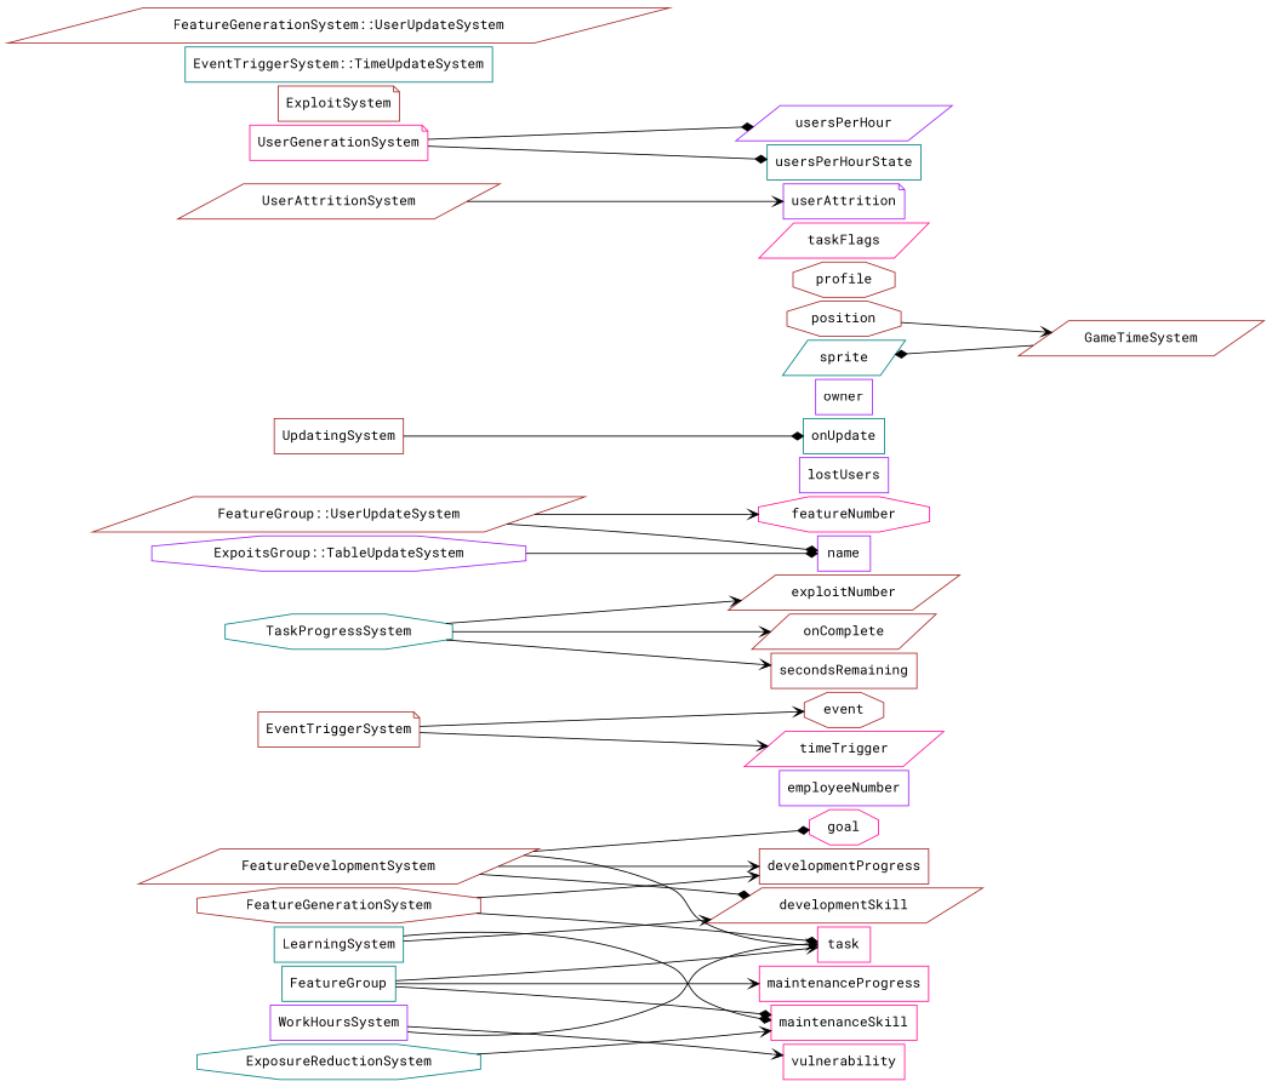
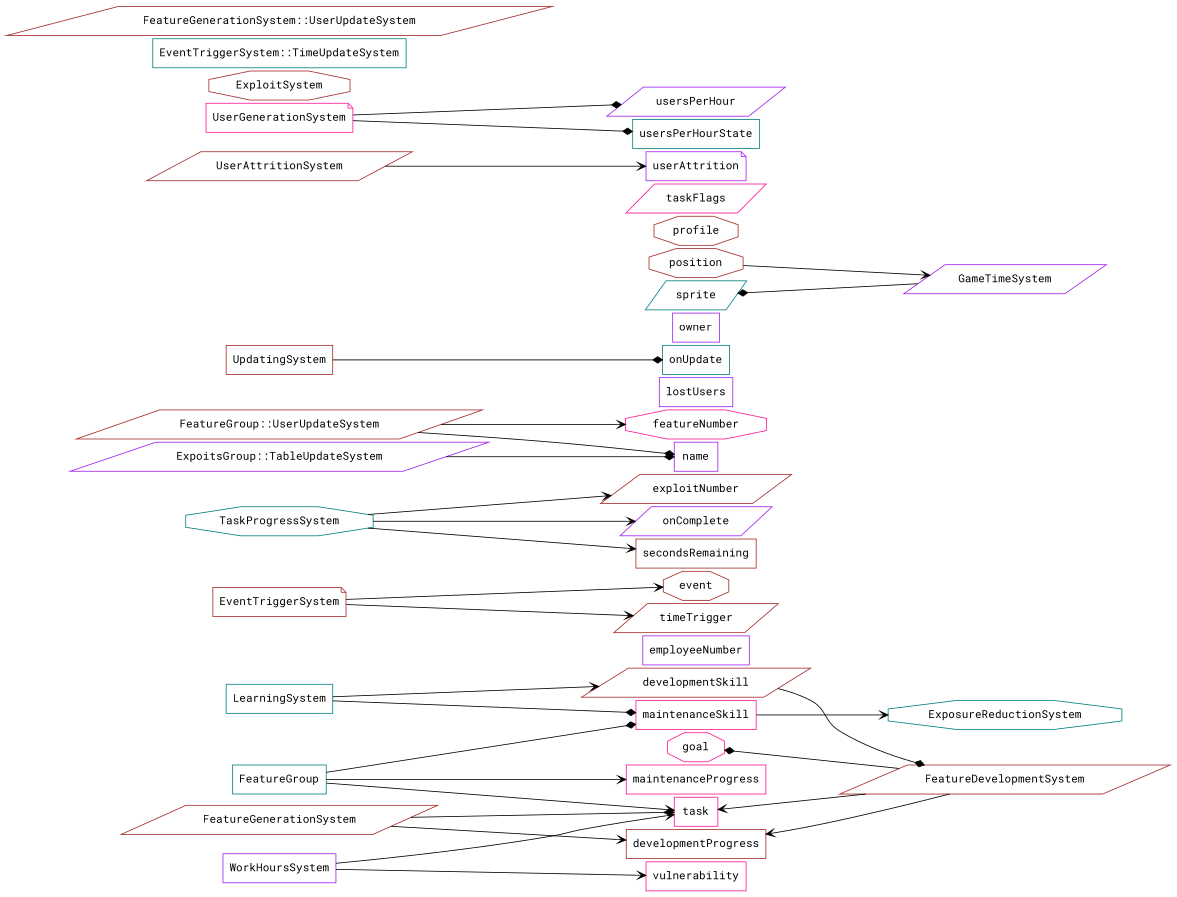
  digraph {
    fontname="Roboto Mono"
    nodesep=0.05
    rankdir=LR
    node [color=brown fontname="Roboto Mono" shape=box]
    edge [arrowhead=vee fontname="Roboto Mono"]
    developmentProgress
    developmentSkill [shape=parallelogram]
    employeeNumber [color=purple]
    event [shape=octagon]
    exploitNumber [shape=parallelogram]
    featureNumber [color=deeppink shape=octagon]
    goal [color=deeppink shape=octagon]
    lostUsers [color=purple]
    maintenanceProgress [color=deeppink]
    maintenanceSkill [color=deeppink]
    name [color=purple]
-   onComplete [shape=parallelogram]
+   onComplete [color=purple shape=parallelogram]
    onUpdate [color=teal]
    owner [color=purple]
    position [shape=octagon]
    profile [shape=octagon]
    secondsRemaining
    sprite [color=teal shape=parallelogram]
    task [color=deeppink]
    taskFlags [color=deeppink shape=parallelogram]
-   timeTrigger [color=deeppink shape=parallelogram]
+   timeTrigger [shape=parallelogram]
    userAttrition [color=purple shape=note]
    usersPerHour [color=purple shape=parallelogram]
    usersPerHourState [color=teal]
    vulnerability [color=deeppink]
-   GameTimeSystem [shape=parallelogram]
+   GameTimeSystem [color=purple shape=parallelogram]
    EventTriggerSystem [shape=note]
    n28 [color=teal label=FeatureGroup]
-   ExploitSystem [shape=note]
+   ExploitSystem [shape=octagon]
    ExposureReductionSystem [color=teal shape=octagon]
    FeatureDevelopmentSystem [shape=parallelogram]
-   FeatureGenerationSystem [shape=octagon]
+   FeatureGenerationSystem [shape=parallelogram]
    LearningSystem [color=teal]
    TaskProgressSystem [color=teal shape=octagon]
    UpdatingSystem
    UserAttritionSystem [shape=parallelogram]
    UserGenerationSystem [color=deeppink shape=note]
    WorkHoursSystem [color=purple]
-   "ExpoitsGroup::TableUpdateSystem" [color=purple shape=octagon]
+   "ExpoitsGroup::TableUpdateSystem" [color=purple shape=parallelogram]
    n40 [label="FeatureGroup::UserUpdateSystem" shape=parallelogram]
    n41 [color=teal label="EventTriggerSystem::TimeUpdateSystem"]
    n42 [label="FeatureGenerationSystem::UserUpdateSystem" shape=parallelogram]
    subgraph sub_1 {
      rank=same
      developmentProgress
      developmentSkill
      employeeNumber
      event
      exploitNumber
      featureNumber
      goal
      lostUsers
      maintenanceProgress
      maintenanceSkill
      name
      onComplete
      onUpdate
      owner
      position
      profile
      secondsRemaining
      sprite
      task
      taskFlags
      timeTrigger
      userAttrition
      usersPerHour
      usersPerHourState
      vulnerability
    }
    position -> GameTimeSystem
    GameTimeSystem -> sprite [arrowhead=diamond]
    EventTriggerSystem -> event
    EventTriggerSystem -> timeTrigger
    n28 -> maintenanceProgress
    n28 -> maintenanceSkill [arrowhead=diamond]
    n28 -> task
-   ExposureReductionSystem -> maintenanceSkill
+   maintenanceSkill -> ExposureReductionSystem
    FeatureDevelopmentSystem -> developmentProgress
-   FeatureDevelopmentSystem -> developmentSkill [arrowhead=diamond]
+   developmentSkill -> FeatureDevelopmentSystem [arrowhead=diamond]
    FeatureDevelopmentSystem -> goal [arrowhead=diamond]
    FeatureDevelopmentSystem -> task
    FeatureGenerationSystem -> developmentProgress
    FeatureGenerationSystem -> task [arrowhead=diamond]
    LearningSystem -> developmentSkill
    LearningSystem -> maintenanceSkill [arrowhead=diamond]
    TaskProgressSystem -> exploitNumber
    TaskProgressSystem -> onComplete
    TaskProgressSystem -> secondsRemaining
    UpdatingSystem -> onUpdate [arrowhead=diamond]
    UserAttritionSystem -> userAttrition
    UserGenerationSystem -> usersPerHour [arrowhead=diamond]
    UserGenerationSystem -> usersPerHourState [arrowhead=diamond]
    WorkHoursSystem -> task
    WorkHoursSystem -> vulnerability
    "ExpoitsGroup::TableUpdateSystem" -> name [arrowhead=diamond]
    n40 -> featureNumber
    n40 -> name [arrowhead=diamond]
  }
